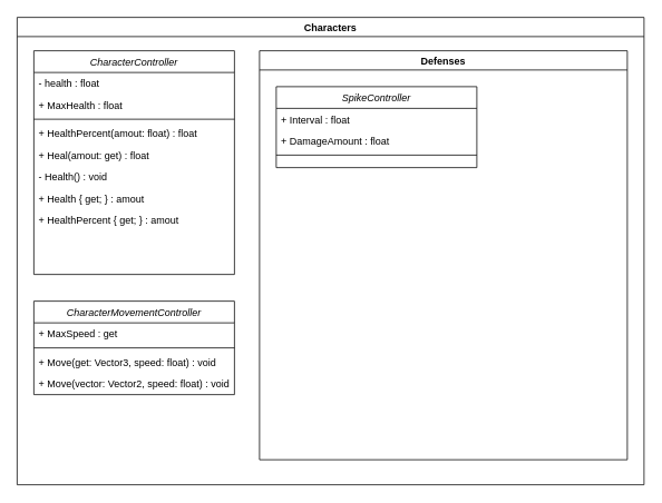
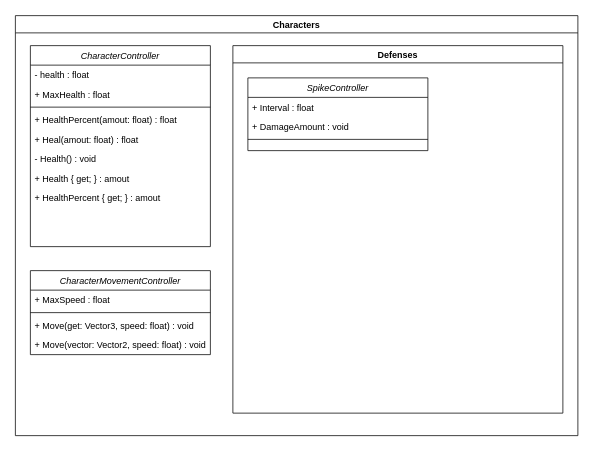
  <mxCell id="0" />
  <mxCell id="1" parent="0" />
  <mxCell id="2" value="Characters" style="swimlane;" vertex="1" parent="1"><mxGeometry x="20" y="20" width="750" height="560" as="geometry" /></mxCell>
  <mxCell id="3" value="CharacterController" style="swimlane;fontStyle=2;align=center;verticalAlign=top;childLayout=stackLayout;horizontal=1;startSize=26;horizontalStack=0;resizeParent=1;resizeLast=0;collapsible=1;marginBottom=0;rounded=0;shadow=0;strokeWidth=1;" parent="2" vertex="1"><mxGeometry x="20" y="40" width="240" height="268" as="geometry"><mxRectangle x="20" y="40" width="160" height="26" as="alternateBounds" /></mxGeometry></mxCell>
  <mxCell id="4" value="- health : float" style="text;align=left;verticalAlign=top;spacingLeft=4;spacingRight=4;overflow=hidden;rotatable=0;points=[[0,0.5],[1,0.5]];portConstraint=eastwest;" parent="3" vertex="1"><mxGeometry y="26" width="240" height="26" as="geometry" /></mxCell>
  <mxCell id="5" value="+ MaxHealth : float" style="text;align=left;verticalAlign=top;spacingLeft=4;spacingRight=4;overflow=hidden;rotatable=0;points=[[0,0.5],[1,0.5]];portConstraint=eastwest;" vertex="1" parent="3"><mxGeometry y="52" width="240" height="26" as="geometry" /></mxCell>
  <mxCell id="6" value="" style="line;html=1;strokeWidth=1;align=left;verticalAlign=middle;spacingTop=-1;spacingLeft=3;spacingRight=3;rotatable=0;labelPosition=right;points=[];portConstraint=eastwest;" parent="3" vertex="1"><mxGeometry y="78" width="240" height="8" as="geometry" /></mxCell>
  <mxCell id="7" value="+ HealthPercent(amout: float) : float" style="text;align=left;verticalAlign=top;spacingLeft=4;spacingRight=4;overflow=hidden;rotatable=0;points=[[0,0.5],[1,0.5]];portConstraint=eastwest;" vertex="1" parent="3"><mxGeometry y="86" width="240" height="26" as="geometry" /></mxCell>
- <mxCell id="8" value="+ Heal(amout: get) : float" style="text;align=left;verticalAlign=top;spacingLeft=4;spacingRight=4;overflow=hidden;rotatable=0;points=[[0,0.5],[1,0.5]];portConstraint=eastwest;" vertex="1" parent="3"><mxGeometry y="112" width="240" height="26" as="geometry" /></mxCell>
+ <mxCell id="8" value="+ Heal(amout: float) : float" style="text;align=left;verticalAlign=top;spacingLeft=4;spacingRight=4;overflow=hidden;rotatable=0;points=[[0,0.5],[1,0.5]];portConstraint=eastwest;" vertex="1" parent="3"><mxGeometry y="112" width="240" height="26" as="geometry" /></mxCell>
  <mxCell id="9" value="- Health() : void" style="text;align=left;verticalAlign=top;spacingLeft=4;spacingRight=4;overflow=hidden;rotatable=0;points=[[0,0.5],[1,0.5]];portConstraint=eastwest;" vertex="1" parent="3"><mxGeometry y="138" width="240" height="26" as="geometry" /></mxCell>
  <mxCell id="10" value="+ Health { get; } : amout" style="text;align=left;verticalAlign=top;spacingLeft=4;spacingRight=4;overflow=hidden;rotatable=0;points=[[0,0.5],[1,0.5]];portConstraint=eastwest;" parent="3" vertex="1"><mxGeometry y="164" width="240" height="26" as="geometry" /></mxCell>
  <mxCell id="11" value="+ HealthPercent { get; } : amout" style="text;align=left;verticalAlign=top;spacingLeft=4;spacingRight=4;overflow=hidden;rotatable=0;points=[[0,0.5],[1,0.5]];portConstraint=eastwest;" vertex="1" parent="3"><mxGeometry y="190" width="240" height="26" as="geometry" /></mxCell>
  <mxCell id="12" value="CharacterMovementController" style="swimlane;fontStyle=2;align=center;verticalAlign=top;childLayout=stackLayout;horizontal=1;startSize=26;horizontalStack=0;resizeParent=1;resizeLast=0;collapsible=1;marginBottom=0;rounded=0;shadow=0;strokeWidth=1;" vertex="1" parent="2"><mxGeometry x="20" y="340" width="240" height="112" as="geometry"><mxRectangle x="230" y="140" width="160" height="26" as="alternateBounds" /></mxGeometry></mxCell>
- <mxCell id="13" value="+ MaxSpeed : get" style="text;align=left;verticalAlign=top;spacingLeft=4;spacingRight=4;overflow=hidden;rotatable=0;points=[[0,0.5],[1,0.5]];portConstraint=eastwest;" vertex="1" parent="12"><mxGeometry y="26" width="240" height="26" as="geometry" /></mxCell>
+ <mxCell id="13" value="+ MaxSpeed : float" style="text;align=left;verticalAlign=top;spacingLeft=4;spacingRight=4;overflow=hidden;rotatable=0;points=[[0,0.5],[1,0.5]];portConstraint=eastwest;" vertex="1" parent="12"><mxGeometry y="26" width="240" height="26" as="geometry" /></mxCell>
  <mxCell id="14" value="" style="line;html=1;strokeWidth=1;align=left;verticalAlign=middle;spacingTop=-1;spacingLeft=3;spacingRight=3;rotatable=0;labelPosition=right;points=[];portConstraint=eastwest;" vertex="1" parent="12"><mxGeometry y="52" width="240" height="8" as="geometry" /></mxCell>
  <mxCell id="15" value="+ Move(get: Vector3, speed: float) : void" style="text;align=left;verticalAlign=top;spacingLeft=4;spacingRight=4;overflow=hidden;rotatable=0;points=[[0,0.5],[1,0.5]];portConstraint=eastwest;" vertex="1" parent="12"><mxGeometry y="60" width="240" height="26" as="geometry" /></mxCell>
  <mxCell id="16" value="+ Move(vector: Vector2, speed: float) : void" style="text;align=left;verticalAlign=top;spacingLeft=4;spacingRight=4;overflow=hidden;rotatable=0;points=[[0,0.5],[1,0.5]];portConstraint=eastwest;" vertex="1" parent="12"><mxGeometry y="86" width="240" height="26" as="geometry" /></mxCell>
  <mxCell id="17" value="Defenses" style="swimlane;" vertex="1" parent="2"><mxGeometry x="290" y="40" width="440" height="490" as="geometry"><mxRectangle x="290" y="40" width="90" height="23" as="alternateBounds" /></mxGeometry></mxCell>
  <mxCell id="18" value="SpikeController" style="swimlane;fontStyle=2;align=center;verticalAlign=top;childLayout=stackLayout;horizontal=1;startSize=26;horizontalStack=0;resizeParent=1;resizeLast=0;collapsible=1;marginBottom=0;rounded=0;shadow=0;strokeWidth=1;" vertex="1" parent="17"><mxGeometry x="20" y="43" width="240" height="97" as="geometry"><mxRectangle x="230" y="140" width="160" height="26" as="alternateBounds" /></mxGeometry></mxCell>
  <mxCell id="19" value="+ Interval : float" style="text;align=left;verticalAlign=top;spacingLeft=4;spacingRight=4;overflow=hidden;rotatable=0;points=[[0,0.5],[1,0.5]];portConstraint=eastwest;" vertex="1" parent="18"><mxGeometry y="26" width="240" height="26" as="geometry" /></mxCell>
- <mxCell id="20" value="+ DamageAmount : float" style="text;align=left;verticalAlign=top;spacingLeft=4;spacingRight=4;overflow=hidden;rotatable=0;points=[[0,0.5],[1,0.5]];portConstraint=eastwest;" vertex="1" parent="18"><mxGeometry y="52" width="240" height="26" as="geometry" /></mxCell>
+ <mxCell id="20" value="+ DamageAmount : void" style="text;align=left;verticalAlign=top;spacingLeft=4;spacingRight=4;overflow=hidden;rotatable=0;points=[[0,0.5],[1,0.5]];portConstraint=eastwest;" vertex="1" parent="18"><mxGeometry y="52" width="240" height="26" as="geometry" /></mxCell>
  <mxCell id="21" value="" style="line;html=1;strokeWidth=1;align=left;verticalAlign=middle;spacingTop=-1;spacingLeft=3;spacingRight=3;rotatable=0;labelPosition=right;points=[];portConstraint=eastwest;" vertex="1" parent="18"><mxGeometry y="78" width="240" height="8" as="geometry" /></mxCell>
